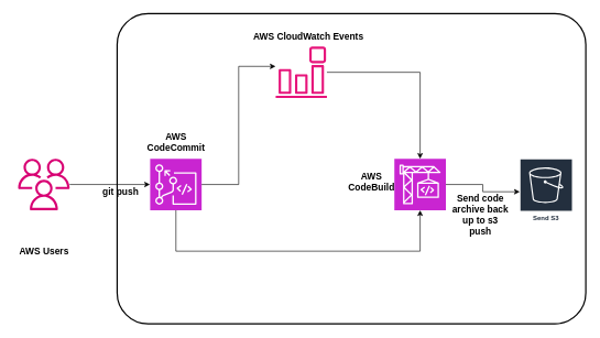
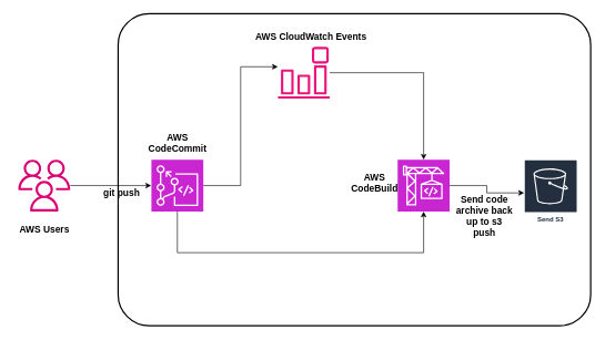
  <mxCell id="0" />
  <mxCell id="1" parent="0" />
  <mxCell id="2" value="" style="rounded=1;arcSize=10;dashed=0;fillColor=none;gradientColor=none;strokeWidth=2;" vertex="1" parent="1"><mxGeometry x="177" y="20" width="710" height="470" as="geometry" /></mxCell>
  <mxCell id="3" value="" style="sketch=0;points=[[0,0,0],[0.25,0,0],[0.5,0,0],[0.75,0,0],[1,0,0],[0,1,0],[0.25,1,0],[0.5,1,0],[0.75,1,0],[1,1,0],[0,0.25,0],[0,0.5,0],[0,0.75,0],[1,0.25,0],[1,0.5,0],[1,0.75,0]];outlineConnect=0;fontColor=#232F3E;fillColor=#C925D1;strokeColor=#ffffff;dashed=0;verticalLabelPosition=bottom;verticalAlign=top;align=center;html=1;fontSize=12;fontStyle=0;aspect=fixed;shape=mxgraph.aws4.resourceIcon;resIcon=mxgraph.aws4.codecommit;" vertex="1" parent="1"><mxGeometry x="227" y="240" width="78" height="78" as="geometry" /></mxCell>
  <mxCell id="4" style="edgeStyle=orthogonalEdgeStyle;rounded=0;orthogonalLoop=1;jettySize=auto;html=1;" edge="1" parent="1" source="5" target="8"><mxGeometry relative="1" as="geometry" /></mxCell>
  <mxCell id="5" value="" style="sketch=0;points=[[0,0,0],[0.25,0,0],[0.5,0,0],[0.75,0,0],[1,0,0],[0,1,0],[0.25,1,0],[0.5,1,0],[0.75,1,0],[1,1,0],[0,0.25,0],[0,0.5,0],[0,0.75,0],[1,0.25,0],[1,0.5,0],[1,0.75,0]];outlineConnect=0;fontColor=#232F3E;fillColor=#C925D1;strokeColor=#ffffff;dashed=0;verticalLabelPosition=bottom;verticalAlign=top;align=center;html=1;fontSize=12;fontStyle=0;aspect=fixed;shape=mxgraph.aws4.resourceIcon;resIcon=mxgraph.aws4.codebuild;" vertex="1" parent="1"><mxGeometry x="597" y="240" width="78" height="78" as="geometry" /></mxCell>
  <mxCell id="6" style="edgeStyle=orthogonalEdgeStyle;rounded=0;orthogonalLoop=1;jettySize=auto;html=1;" edge="1" parent="1" source="7" target="5"><mxGeometry relative="1" as="geometry" /></mxCell>
  <mxCell id="7" value="" style="sketch=0;outlineConnect=0;fontColor=#232F3E;gradientColor=none;fillColor=#E7157B;strokeColor=none;dashed=0;verticalLabelPosition=bottom;verticalAlign=top;align=center;html=1;fontSize=12;fontStyle=0;aspect=fixed;pointerEvents=1;shape=mxgraph.aws4.event_event_based;" vertex="1" parent="1"><mxGeometry x="417" y="70" width="78" height="78" as="geometry" /></mxCell>
  <mxCell id="8" value="Send S3" style="sketch=0;outlineConnect=0;fontColor=#232F3E;gradientColor=none;strokeColor=#ffffff;fillColor=#232F3E;dashed=0;verticalLabelPosition=middle;verticalAlign=bottom;align=center;html=1;whiteSpace=wrap;fontSize=10;fontStyle=1;spacing=3;shape=mxgraph.aws4.productIcon;prIcon=mxgraph.aws4.s3;" vertex="1" parent="1"><mxGeometry x="787" y="240" width="80" height="100" as="geometry" /></mxCell>
  <mxCell id="9" value="" style="sketch=0;outlineConnect=0;fillColor=#d80073;strokeColor=#A50040;dashed=0;verticalLabelPosition=bottom;verticalAlign=top;align=center;html=1;fontSize=12;fontStyle=0;aspect=fixed;pointerEvents=1;shape=mxgraph.aws4.users;fontColor=#ffffff;" vertex="1" parent="1"><mxGeometry x="27" y="240" width="78" height="78" as="geometry" /></mxCell>
  <mxCell id="10" style="edgeStyle=orthogonalEdgeStyle;rounded=0;orthogonalLoop=1;jettySize=auto;html=1;entryX=0.07;entryY=0.551;entryDx=0;entryDy=0;entryPerimeter=0;" edge="1" parent="1" source="9" target="2"><mxGeometry relative="1" as="geometry" /></mxCell>
  <mxCell id="11" style="edgeStyle=orthogonalEdgeStyle;rounded=0;orthogonalLoop=1;jettySize=auto;html=1;entryX=-0.003;entryY=0.385;entryDx=0;entryDy=0;entryPerimeter=0;" edge="1" parent="1" source="3" target="7"><mxGeometry relative="1" as="geometry" /></mxCell>
  <mxCell id="12" style="edgeStyle=orthogonalEdgeStyle;rounded=0;orthogonalLoop=1;jettySize=auto;html=1;exitX=0.5;exitY=1;exitDx=0;exitDy=0;exitPerimeter=0;entryX=0.5;entryY=1;entryDx=0;entryDy=0;entryPerimeter=0;" edge="1" parent="1" source="3" target="5"><mxGeometry relative="1" as="geometry"><Array as="points"><mxPoint x="266" y="380" /><mxPoint x="636" y="380" /></Array></mxGeometry></mxCell>
- <mxCell id="13" value="&lt;h3&gt;AWS Users&lt;/h3&gt;" style="text;html=1;strokeColor=none;fillColor=none;align=center;verticalAlign=middle;whiteSpace=wrap;rounded=0;" vertex="1" parent="1"><mxGeometry x="20.5" y="365" width="91" height="30" as="geometry" /></mxCell>
+ <mxCell id="13" value="&lt;h3&gt;AWS Users&lt;/h3&gt;" style="text;html=1;strokeColor=none;fillColor=none;align=center;verticalAlign=middle;whiteSpace=wrap;rounded=0;" vertex="1" parent="1"><mxGeometry x="20.5" y="330" width="91" height="30" as="geometry" /></mxCell>
  <mxCell id="14" value="&lt;h3&gt;AWS CodeCommit&lt;/h3&gt;" style="text;html=1;strokeColor=none;fillColor=none;align=center;verticalAlign=middle;whiteSpace=wrap;rounded=0;" vertex="1" parent="1"><mxGeometry x="220.5" y="200" width="91" height="30" as="geometry" /></mxCell>
  <mxCell id="15" value="&lt;h3&gt;AWS CloudWatch Events&lt;/h3&gt;" style="text;html=1;strokeColor=none;fillColor=none;align=center;verticalAlign=middle;whiteSpace=wrap;rounded=0;" vertex="1" parent="1"><mxGeometry x="377" y="40" width="180" height="30" as="geometry" /></mxCell>
  <mxCell id="16" value="&lt;h3&gt;AWS CodeBuild&lt;/h3&gt;" style="text;html=1;strokeColor=none;fillColor=none;align=center;verticalAlign=middle;whiteSpace=wrap;rounded=0;" vertex="1" parent="1"><mxGeometry x="517" y="260" width="91" height="30" as="geometry" /></mxCell>
  <mxCell id="17" value="&lt;h3&gt;git push&lt;/h3&gt;" style="text;html=1;strokeColor=none;fillColor=none;align=center;verticalAlign=middle;whiteSpace=wrap;rounded=0;" vertex="1" parent="1"><mxGeometry x="137" y="275" width="91" height="30" as="geometry" /></mxCell>
  <mxCell id="18" value="&lt;h3&gt;Send code archive back up to s3 push&lt;/h3&gt;" style="text;html=1;strokeColor=none;fillColor=none;align=center;verticalAlign=middle;whiteSpace=wrap;rounded=0;" vertex="1" parent="1"><mxGeometry x="681.5" y="310" width="91" height="30" as="geometry" /></mxCell>
